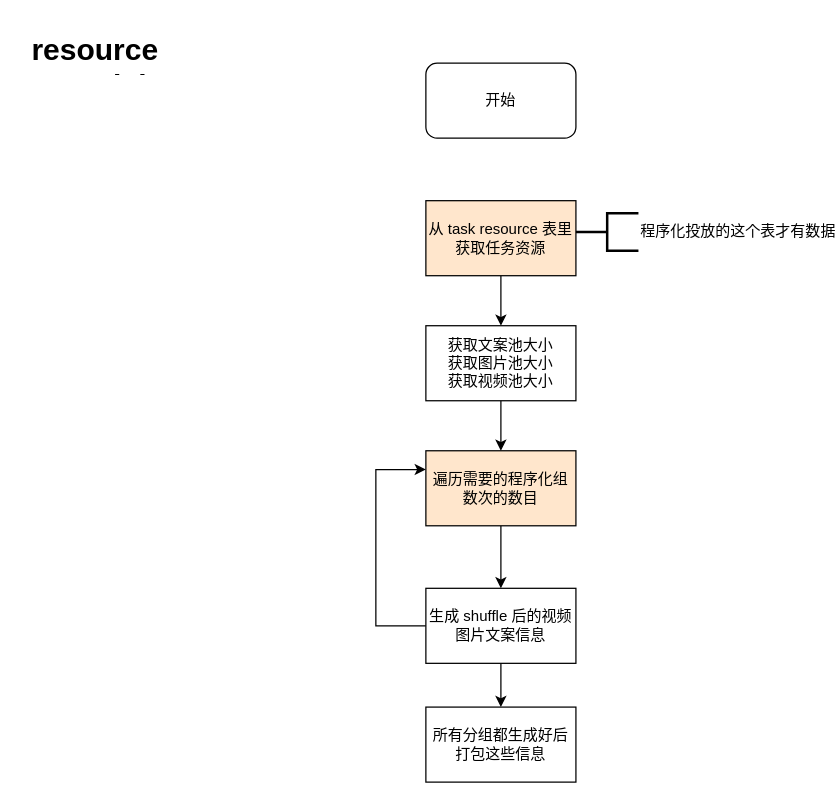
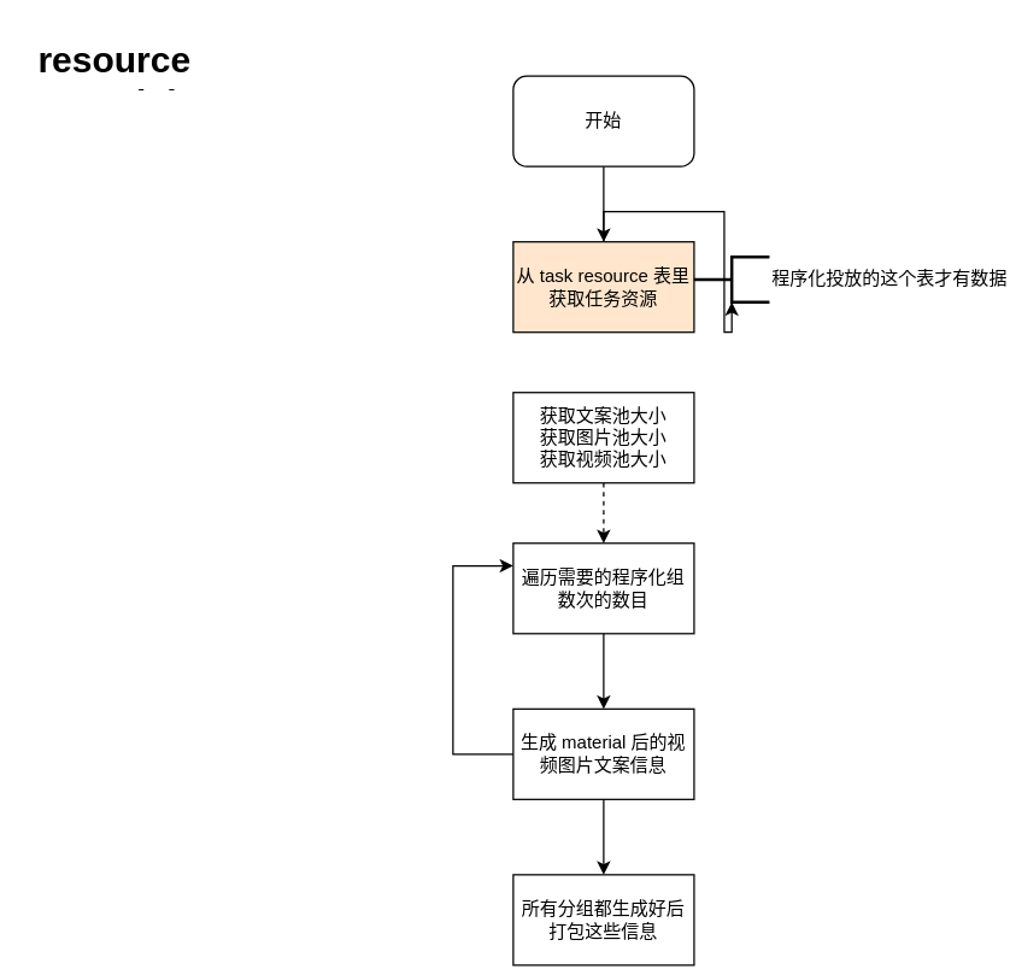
  <mxCell id="0" />
  <mxCell id="1" parent="0" />
  <mxCell id="2" value="&lt;h1&gt;resource material&lt;/h1&gt;" style="text;html=1;strokeColor=none;fillColor=none;spacing=5;spacingTop=-20;whiteSpace=wrap;overflow=hidden;rounded=0;" vertex="1" parent="1"><mxGeometry y="20" width="190" height="40" as="geometry" x="20" /></mxCell>
+ <mxCell id="3" style="edgeStyle=orthogonalEdgeStyle;rounded=0;orthogonalLoop=1;jettySize=auto;html=1;entryX=0.5;entryY=0;entryDx=0;entryDy=0;" edge="1" parent="1" source="4" target="6"><mxGeometry relative="1" as="geometry" /></mxCell>
  <mxCell id="4" value="开始" style="rounded=1;whiteSpace=wrap;html=1;" vertex="1" parent="1"><mxGeometry x="340" y="50" width="120" height="60" as="geometry" /></mxCell>
- <mxCell id="5" style="edgeStyle=orthogonalEdgeStyle;rounded=0;orthogonalLoop=1;jettySize=auto;html=1;entryX=0.5;entryY=0;entryDx=0;entryDy=0;" edge="1" parent="1" source="6" target="9"><mxGeometry relative="1" as="geometry" /></mxCell>
+ <mxCell id="5" style="edgeStyle=orthogonalEdgeStyle;rounded=0;orthogonalLoop=1;jettySize=auto;html=1;" edge="1" parent="1" source="6" target="7"><mxGeometry relative="1" as="geometry" /></mxCell>
  <mxCell id="6" value="从 task resource 表里获取任务资源" style="rounded=0;whiteSpace=wrap;html=1;fillColor=#ffe6cc;" vertex="1" parent="1"><mxGeometry x="340" y="160" width="120" height="60" as="geometry" /></mxCell>
  <mxCell id="7" value="程序化投放的这个表才有数据" style="strokeWidth=2;html=1;shape=mxgraph.flowchart.annotation_2;align=left;labelPosition=right;pointerEvents=1;" vertex="1" parent="1"><mxGeometry x="460" y="170" width="50" height="30" as="geometry" /></mxCell>
- <mxCell id="8" style="edgeStyle=orthogonalEdgeStyle;rounded=0;orthogonalLoop=1;jettySize=auto;html=1;" edge="1" parent="1" source="9" target="11"><mxGeometry relative="1" as="geometry" /></mxCell>
+ <mxCell id="8" style="edgeStyle=orthogonalEdgeStyle;rounded=0;orthogonalLoop=1;jettySize=auto;html=1;dashed=1;" edge="1" parent="1" source="9" target="11"><mxGeometry relative="1" as="geometry" /></mxCell>
  <mxCell id="9" value="获取文案池大小&lt;br&gt;获取图片池大小&lt;br&gt;获取视频池大小" style="rounded=0;whiteSpace=wrap;html=1;" vertex="1" parent="1"><mxGeometry x="340" y="260" width="120" height="60" as="geometry" /></mxCell>
  <mxCell id="10" style="edgeStyle=orthogonalEdgeStyle;rounded=0;orthogonalLoop=1;jettySize=auto;html=1;entryX=0.5;entryY=0;entryDx=0;entryDy=0;" edge="1" parent="1" source="11" target="14"><mxGeometry relative="1" as="geometry" /></mxCell>
- <mxCell id="11" value="遍历需要的程序化组数次的数目" style="rounded=0;whiteSpace=wrap;html=1;fillColor=#ffe6cc;" vertex="1" parent="1"><mxGeometry x="340" y="360" width="120" height="60" as="geometry" /></mxCell>
+ <mxCell id="11" value="遍历需要的程序化组数次的数目" style="rounded=0;whiteSpace=wrap;html=1;" vertex="1" parent="1"><mxGeometry x="340" y="360" width="120" height="60" as="geometry" /></mxCell>
  <mxCell id="12" style="edgeStyle=orthogonalEdgeStyle;rounded=0;orthogonalLoop=1;jettySize=auto;html=1;entryX=0;entryY=0.25;entryDx=0;entryDy=0;" edge="1" parent="1" source="14" target="11"><mxGeometry relative="1" as="geometry"><Array as="points"><mxPoint x="300" y="500" /><mxPoint x="300" y="375" /></Array></mxGeometry></mxCell>
  <mxCell id="13" style="edgeStyle=orthogonalEdgeStyle;rounded=0;orthogonalLoop=1;jettySize=auto;html=1;entryX=0.5;entryY=0;entryDx=0;entryDy=0;" edge="1" parent="1" source="14" target="15"><mxGeometry relative="1" as="geometry" /></mxCell>
- <mxCell id="14" value="生成 shuffle 后的视频图片文案信息" style="rounded=0;whiteSpace=wrap;html=1;" vertex="1" parent="1"><mxGeometry x="340" y="470" width="120" height="60" as="geometry" /></mxCell>
- <mxCell id="15" value="所有分组都生成好后打包这些信息" style="rounded=0;whiteSpace=wrap;html=1;" vertex="1" parent="1"><mxGeometry x="340" y="565" width="120" height="60" as="geometry" /></mxCell>
+ <mxCell id="14" value="生成 material 后的视频图片文案信息" style="rounded=0;whiteSpace=wrap;html=1;" vertex="1" parent="1"><mxGeometry x="340" y="470" width="120" height="60" as="geometry" /></mxCell>
+ <mxCell id="15" value="所有分组都生成好后打包这些信息" style="rounded=0;whiteSpace=wrap;html=1;" vertex="1" parent="1"><mxGeometry x="340" y="580" width="120" height="60" as="geometry" /></mxCell>
